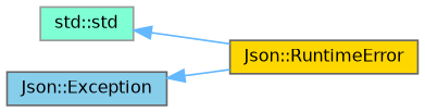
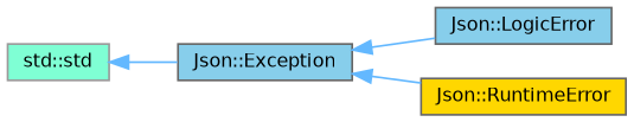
  digraph {
    rankdir=LR
    node [color=grey40 fillcolor=skyblue fontname=Helvetica fontsize=10 shape=box style=filled]
    edge [color=steelblue1 dir=back fontname=Helvetica fontsize=10 labelfontname=Helvetica labelfontsize=10 style=solid]
    n1 [color=grey60 fillcolor=aquamarine height=0.2 label="std::std" width=0.4]
    n2 [height=0.2 label="Json::Exception" width=0.4]
+   n3 [height=0.2 label="Json::LogicError" width=0.4]
    n4 [fillcolor=gold height=0.2 label="Json::RuntimeError" width=0.4]
-   n1 -> n4
+   n1 -> n2
+   n2 -> n3
    n2 -> n4
  }
